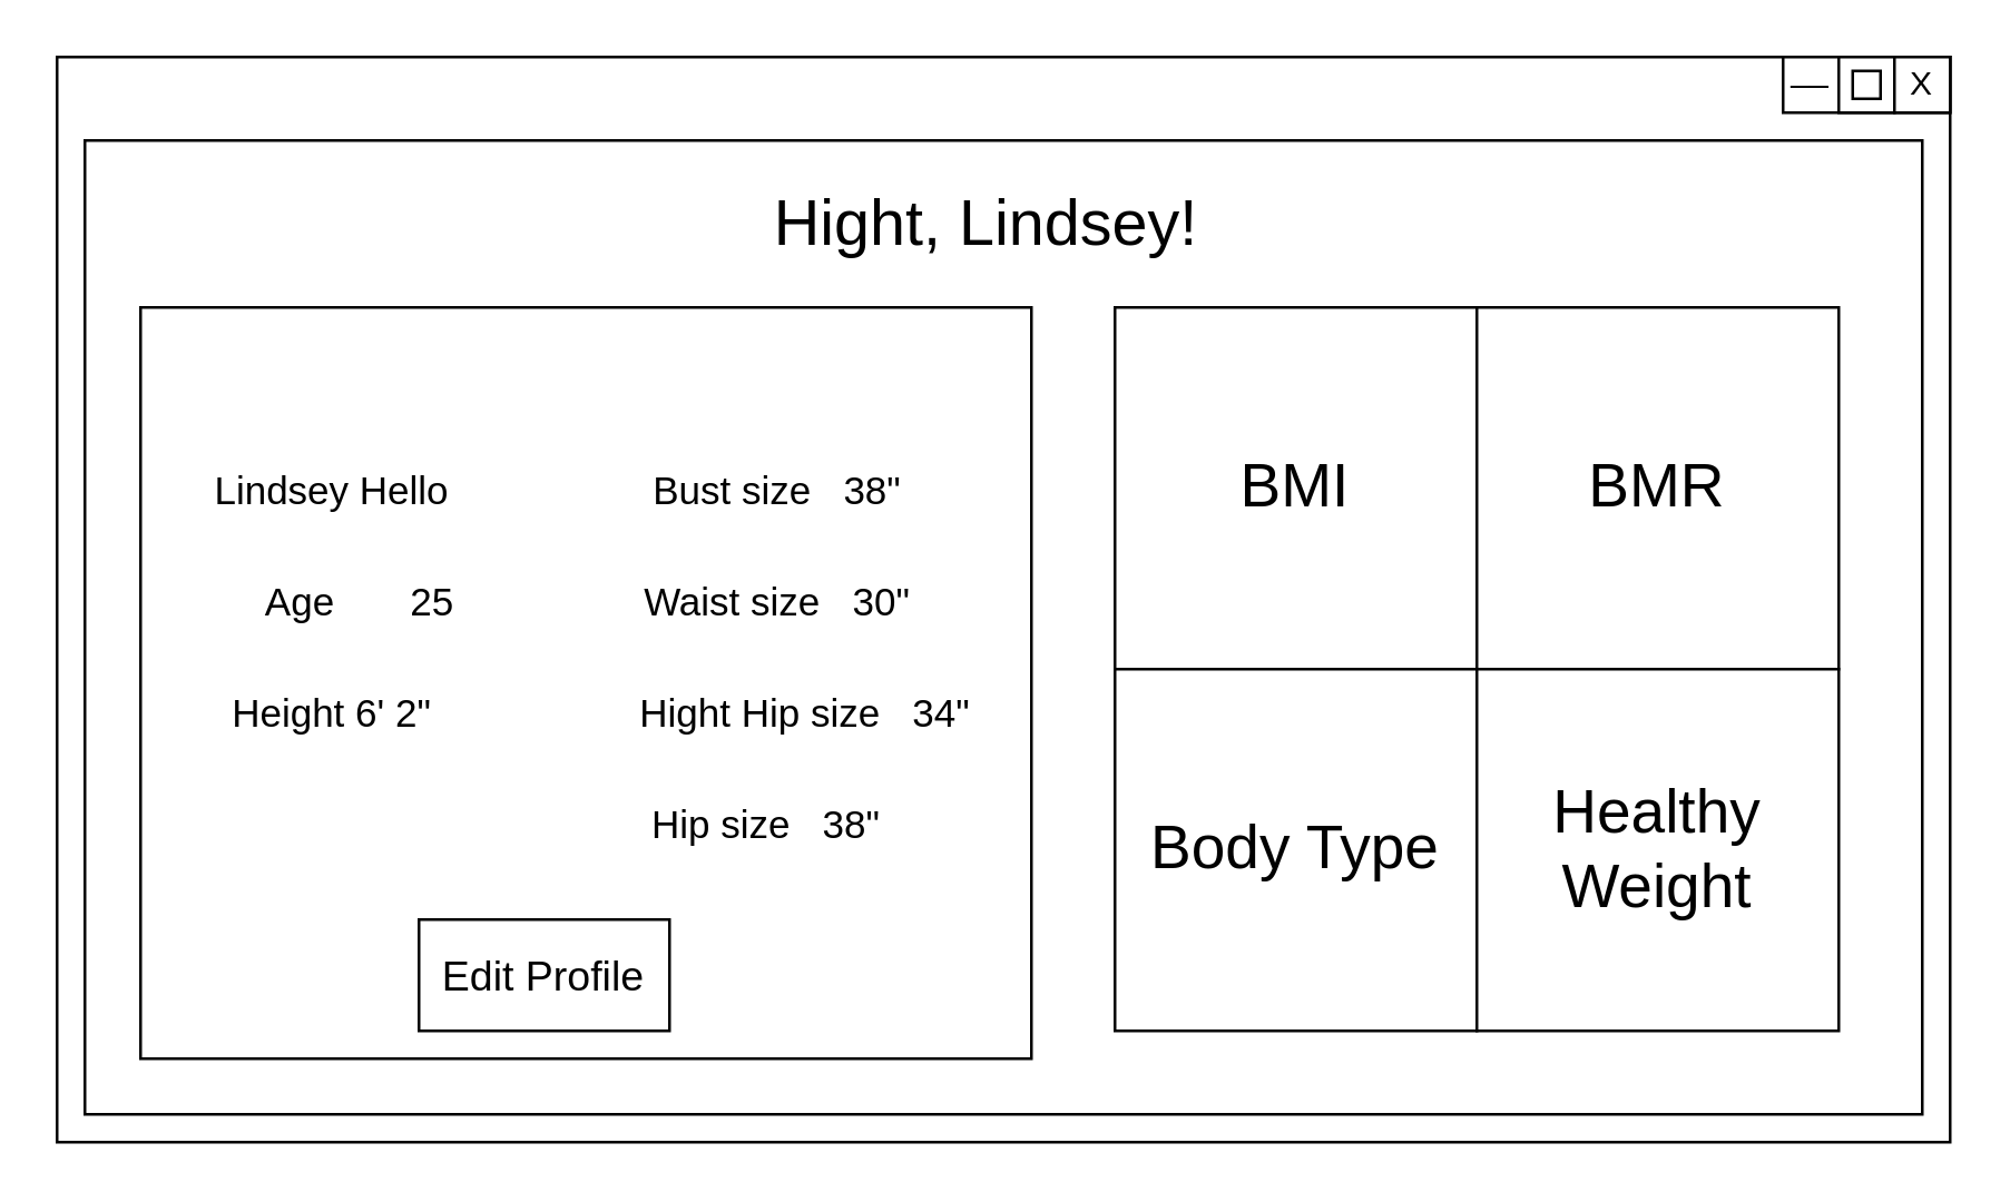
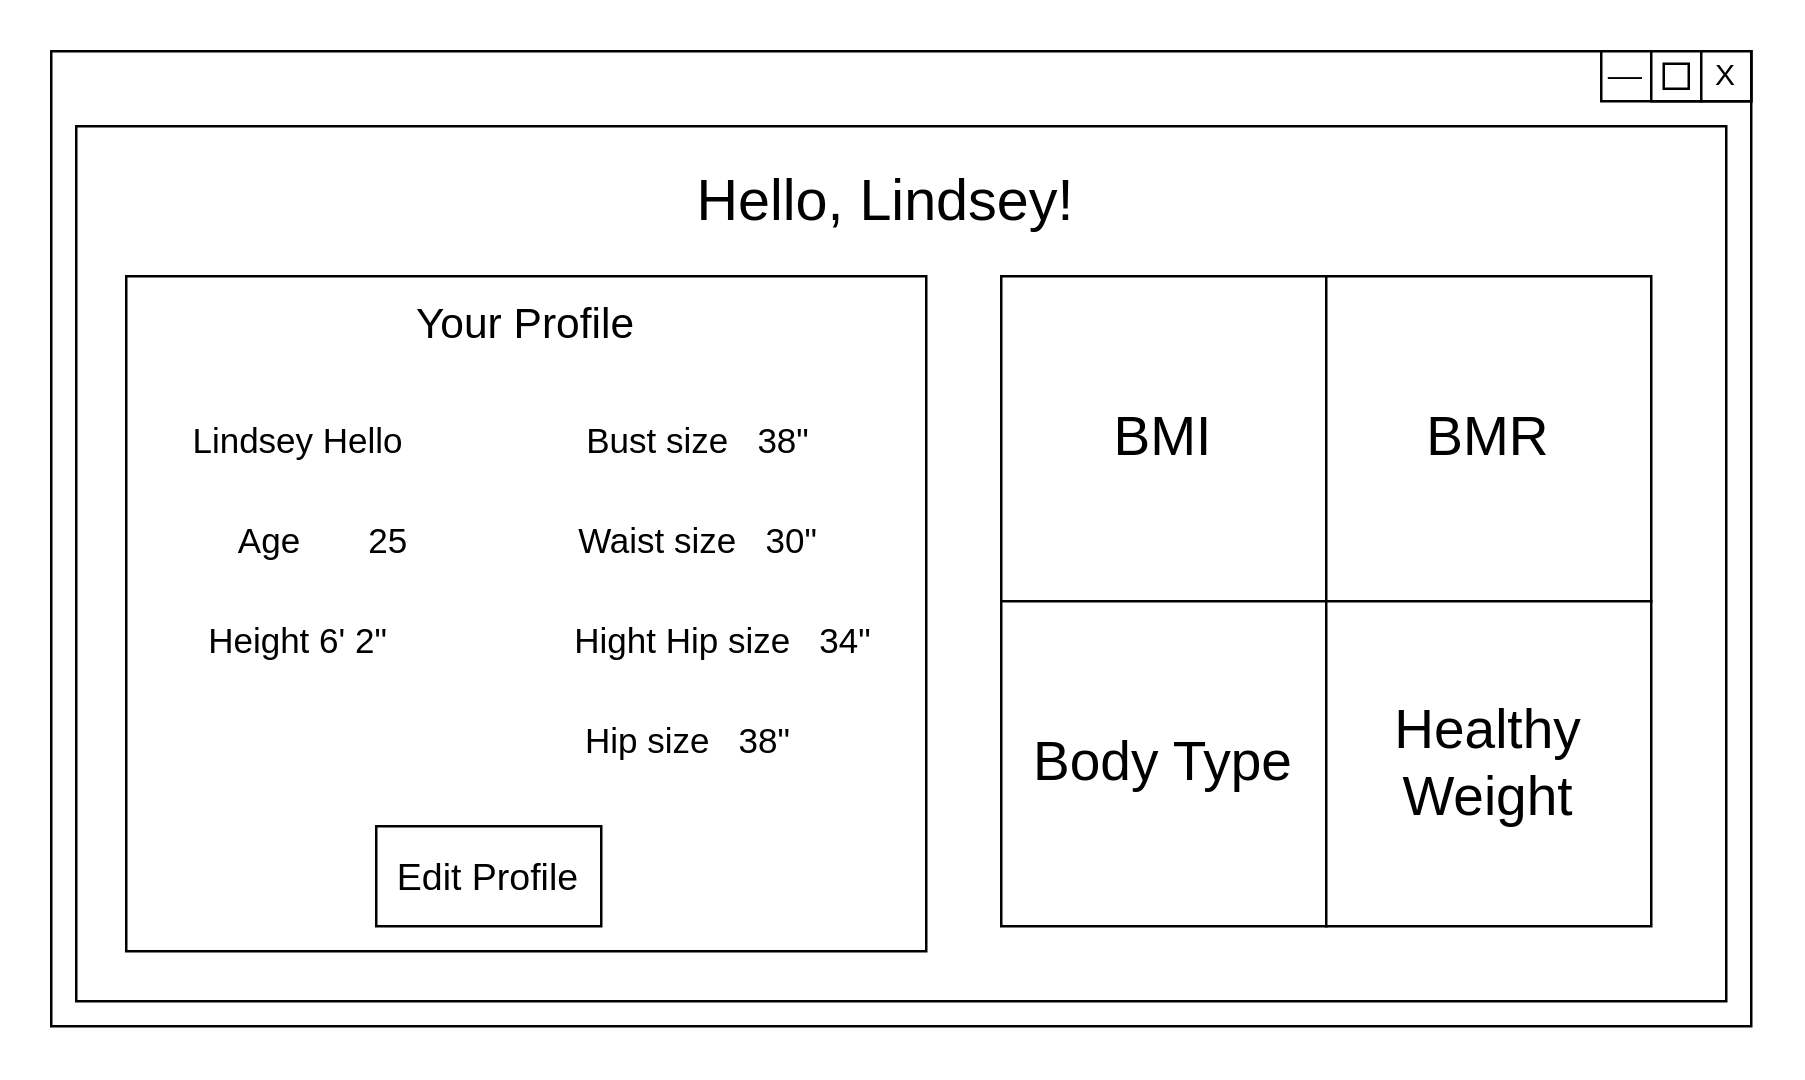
  <mxCell id="0" />
  <mxCell id="1" parent="0" />
  <mxCell id="2" value="" style="rounded=0;whiteSpace=wrap;html=1;" parent="1" vertex="1"><mxGeometry x="20" y="20" width="680" height="390" as="geometry" /></mxCell>
  <mxCell id="3" value="" style="rounded=0;whiteSpace=wrap;html=1;" parent="1" vertex="1"><mxGeometry x="640" y="20" width="60" height="20" as="geometry" /></mxCell>
  <mxCell id="4" value="" style="whiteSpace=wrap;html=1;aspect=fixed;" parent="1" vertex="1"><mxGeometry x="660" y="20" width="20" height="20" as="geometry" /></mxCell>
  <mxCell id="5" value="" style="whiteSpace=wrap;html=1;aspect=fixed;" parent="1" vertex="1"><mxGeometry x="680" y="20" width="20" height="20" as="geometry" /></mxCell>
  <mxCell id="6" value="" style="whiteSpace=wrap;html=1;aspect=fixed;" parent="1" vertex="1"><mxGeometry x="665" y="25" width="10" height="10" as="geometry" /></mxCell>
  <mxCell id="7" value="X" style="text;html=1;strokeColor=none;fillColor=none;align=center;verticalAlign=middle;whiteSpace=wrap;rounded=0;" parent="1" vertex="1"><mxGeometry x="680" y="20" width="20" height="20" as="geometry" /></mxCell>
  <mxCell id="8" value="__" style="text;html=1;strokeColor=none;fillColor=none;align=center;verticalAlign=middle;whiteSpace=wrap;rounded=0;" parent="1" vertex="1"><mxGeometry x="640" y="20" width="20" height="10" as="geometry" /></mxCell>
  <mxCell id="9" value="" style="rounded=0;whiteSpace=wrap;html=1;" parent="1" vertex="1"><mxGeometry x="30" y="50" width="660" height="350" as="geometry" /></mxCell>
- <mxCell id="10" value="&lt;div&gt;Hight,&amp;nbsp;Lindsey!&lt;/div&gt;" style="text;html=1;strokeColor=none;fillColor=none;align=center;verticalAlign=middle;whiteSpace=wrap;rounded=0;fontSize=23;" parent="1" vertex="1"><mxGeometry x="174" y="50" width="360" height="60" as="geometry" /></mxCell>
+ <mxCell id="10" value="&lt;div&gt;Hello,&amp;nbsp;Lindsey!&lt;/div&gt;" style="text;html=1;strokeColor=none;fillColor=none;align=center;verticalAlign=middle;whiteSpace=wrap;rounded=0;fontSize=23;" parent="1" vertex="1"><mxGeometry x="174" y="50" width="360" height="60" as="geometry" /></mxCell>
  <mxCell id="11" value="&lt;font style=&quot;font-size: 22px&quot;&gt;BMI&lt;/font&gt;" style="rounded=0;whiteSpace=wrap;html=1;" parent="1" vertex="1"><mxGeometry x="400" y="110" width="130" height="130" as="geometry" /></mxCell>
  <mxCell id="12" value="" style="rounded=0;whiteSpace=wrap;html=1;" parent="1" vertex="1"><mxGeometry x="50" y="110" width="320" height="270" as="geometry" /></mxCell>
  <mxCell id="13" value="&lt;font style=&quot;font-size: 14px&quot;&gt;Lindsey Hello&lt;/font&gt;" style="text;html=1;strokeColor=none;fillColor=none;align=center;verticalAlign=middle;whiteSpace=wrap;rounded=0;fontSize=16;" parent="1" vertex="1"><mxGeometry x="64" y="160" width="110" height="30" as="geometry" /></mxCell>
+ <mxCell id="14" value="&lt;font style=&quot;font-size: 17px&quot;&gt;Your Profile&lt;/font&gt;" style="text;html=1;strokeColor=none;fillColor=none;align=center;verticalAlign=middle;whiteSpace=wrap;rounded=0;fontSize=16;" parent="1" vertex="1"><mxGeometry x="145" y="110" width="130" height="40" as="geometry" /></mxCell>
  <mxCell id="15" value="&lt;font style=&quot;font-size: 14px&quot;&gt;Age&amp;nbsp; &amp;nbsp; &amp;nbsp; &amp;nbsp;25&lt;/font&gt;" style="text;html=1;strokeColor=none;fillColor=none;align=center;verticalAlign=middle;whiteSpace=wrap;rounded=0;fontSize=16;" parent="1" vertex="1"><mxGeometry x="74" y="200" width="110" height="30" as="geometry" /></mxCell>
  <mxCell id="16" value="&lt;font style=&quot;font-size: 14px&quot;&gt;Height 6' 2&quot;&lt;/font&gt;" style="text;html=1;strokeColor=none;fillColor=none;align=center;verticalAlign=middle;whiteSpace=wrap;rounded=0;fontSize=16;" parent="1" vertex="1"><mxGeometry x="64" y="240" width="110" height="30" as="geometry" /></mxCell>
  <mxCell id="17" value="&lt;font style=&quot;font-size: 14px&quot;&gt;Bust size&amp;nbsp; &amp;nbsp;38&quot;&lt;/font&gt;" style="text;html=1;strokeColor=none;fillColor=none;align=center;verticalAlign=middle;whiteSpace=wrap;rounded=0;fontSize=16;" parent="1" vertex="1"><mxGeometry x="224" y="160" width="110" height="30" as="geometry" /></mxCell>
  <mxCell id="18" value="&lt;font style=&quot;font-size: 14px&quot;&gt;Waist size&amp;nbsp; &amp;nbsp;30&quot;&lt;/font&gt;" style="text;html=1;strokeColor=none;fillColor=none;align=center;verticalAlign=middle;whiteSpace=wrap;rounded=0;fontSize=16;" parent="1" vertex="1"><mxGeometry x="224" y="200" width="110" height="30" as="geometry" /></mxCell>
  <mxCell id="19" value="&lt;font style=&quot;font-size: 14px&quot;&gt;Hight Hip size&amp;nbsp; &amp;nbsp;34&quot;&lt;/font&gt;" style="text;html=1;strokeColor=none;fillColor=none;align=center;verticalAlign=middle;whiteSpace=wrap;rounded=0;fontSize=16;" parent="1" vertex="1"><mxGeometry x="224" y="240" width="130" height="30" as="geometry" /></mxCell>
  <mxCell id="20" value="&lt;font style=&quot;font-size: 14px&quot;&gt;Hip size&amp;nbsp; &amp;nbsp;38&quot;&lt;/font&gt;" style="text;html=1;strokeColor=none;fillColor=none;align=center;verticalAlign=middle;whiteSpace=wrap;rounded=0;fontSize=16;" parent="1" vertex="1"><mxGeometry x="220" y="280" width="110" height="30" as="geometry" /></mxCell>
  <mxCell id="21" value="&lt;font style=&quot;font-size: 15px&quot;&gt;Edit Profile&lt;/font&gt;" style="rounded=0;whiteSpace=wrap;html=1;fontSize=16;" parent="1" vertex="1"><mxGeometry x="150" y="330" width="90" height="40" as="geometry" /></mxCell>
  <mxCell id="22" value="&lt;span style=&quot;font-size: 22px ; white-space: normal&quot;&gt;BMR&lt;/span&gt;" style="rounded=0;whiteSpace=wrap;html=1;" parent="1" vertex="1"><mxGeometry x="530" y="110" width="130" height="130" as="geometry" /></mxCell>
  <mxCell id="23" value="&lt;span style=&quot;font-size: 22px&quot;&gt;Body Type&lt;/span&gt;" style="rounded=0;whiteSpace=wrap;html=1;" parent="1" vertex="1"><mxGeometry x="400" y="240" width="130" height="130" as="geometry" /></mxCell>
  <mxCell id="24" value="&lt;span style=&quot;font-size: 22px ; white-space: normal&quot;&gt;Healthy Weight&lt;/span&gt;" style="rounded=0;whiteSpace=wrap;html=1;" parent="1" vertex="1"><mxGeometry x="530" y="240" width="130" height="130" as="geometry" /></mxCell>
